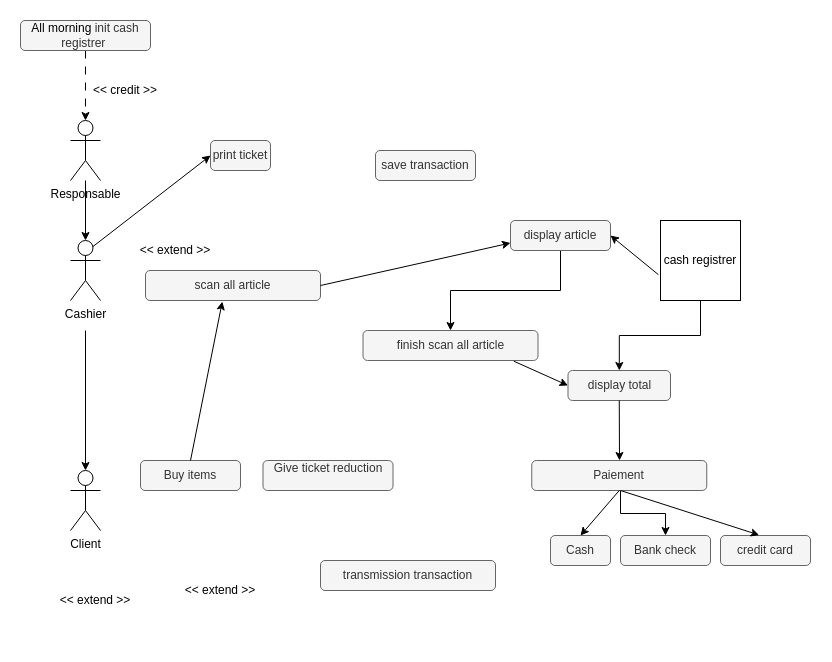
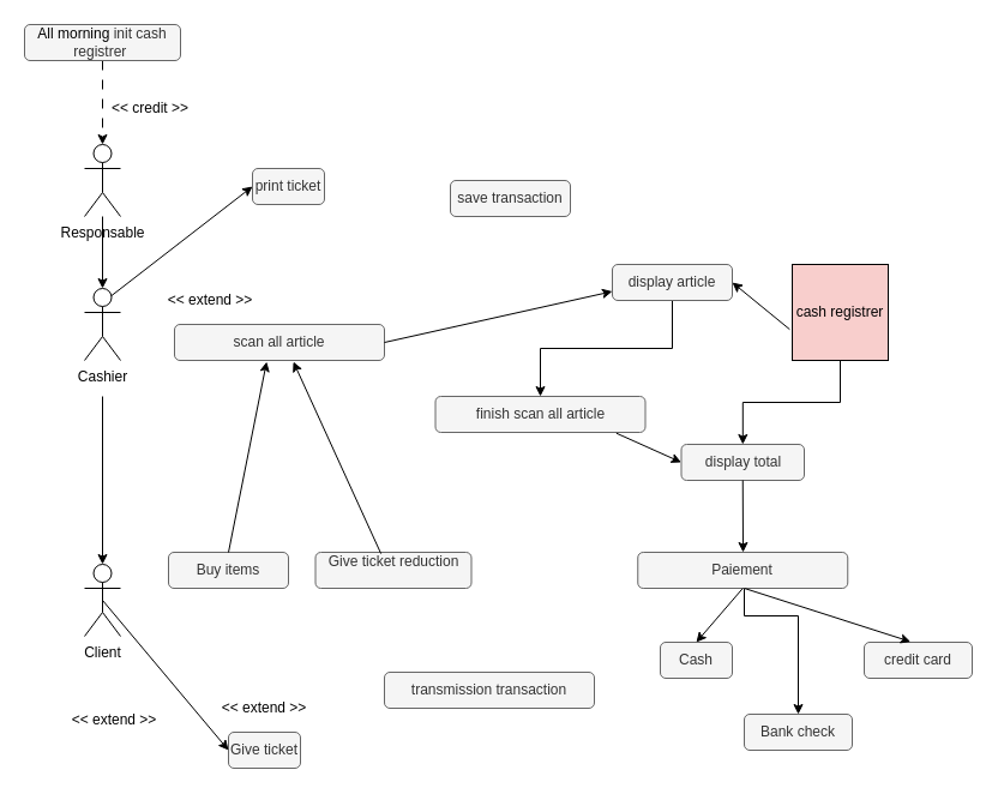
  <mxCell id="0" />
  <mxCell id="1" parent="0" />
  <mxCell id="2" value="Client" style="shape=umlActor;verticalLabelPosition=bottom;verticalAlign=top;html=1;outlineConnect=0;" vertex="1" parent="1"><mxGeometry x="70" y="470" width="30" height="60" as="geometry" /></mxCell>
  <mxCell id="3" value="Cashier" style="shape=umlActor;verticalLabelPosition=bottom;verticalAlign=top;html=1;outlineConnect=0;" vertex="1" parent="1"><mxGeometry x="70" y="240" width="30" height="60" as="geometry" /></mxCell>
  <mxCell id="4" value="" style="edgeStyle=orthogonalEdgeStyle;rounded=0;orthogonalLoop=1;jettySize=auto;html=1;" edge="1" parent="1" source="5" target="3"><mxGeometry relative="1" as="geometry" /></mxCell>
  <mxCell id="5" value="Responsable" style="shape=umlActor;verticalLabelPosition=bottom;verticalAlign=top;html=1;outlineConnect=0;" vertex="1" parent="1"><mxGeometry x="70" y="120" width="30" height="60" as="geometry" /></mxCell>
  <mxCell id="6" value="" style="edgeStyle=orthogonalEdgeStyle;rounded=0;orthogonalLoop=1;jettySize=auto;html=1;" edge="1" parent="1" source="7" target="11"><mxGeometry relative="1" as="geometry" /></mxCell>
- <mxCell id="7" value="cash registrer" style="whiteSpace=wrap;html=1;aspect=fixed;" vertex="1" parent="1"><mxGeometry x="660" y="220" width="80" height="80" as="geometry" /></mxCell>
+ <mxCell id="7" value="cash registrer" style="whiteSpace=wrap;html=1;aspect=fixed;fillColor=#f8cecc;" vertex="1" parent="1"><mxGeometry x="660" y="220" width="80" height="80" as="geometry" /></mxCell>
  <mxCell id="8" value="" style="edgeStyle=orthogonalEdgeStyle;rounded=0;orthogonalLoop=1;jettySize=auto;html=1;" edge="1" parent="1" source="9" target="32"><mxGeometry relative="1" as="geometry" /></mxCell>
  <mxCell id="9" value="display article" style="text;html=1;align=center;verticalAlign=middle;whiteSpace=wrap;rounded=1;fillColor=#f5f5f5;fontColor=#333333;strokeColor=#666666;" vertex="1" parent="1"><mxGeometry x="510" y="220" width="100" height="30" as="geometry" /></mxCell>
  <mxCell id="10" value="save transaction" style="text;html=1;align=center;verticalAlign=middle;whiteSpace=wrap;rounded=1;fillColor=#f5f5f5;fontColor=#333333;strokeColor=#666666;" vertex="1" parent="1"><mxGeometry x="375" y="150" width="100" height="30" as="geometry" /></mxCell>
  <mxCell id="11" value="display total" style="text;html=1;align=center;verticalAlign=middle;whiteSpace=wrap;rounded=1;fillColor=#f5f5f5;fontColor=#333333;strokeColor=#666666;" vertex="1" parent="1"><mxGeometry x="567.5" y="370" width="102.5" height="30" as="geometry" /></mxCell>
  <mxCell id="12" value="Cash" style="text;html=1;align=center;verticalAlign=middle;whiteSpace=wrap;rounded=1;fillColor=#f5f5f5;fontColor=#333333;strokeColor=#666666;" vertex="1" parent="1"><mxGeometry x="550" y="535" width="60" height="30" as="geometry" /></mxCell>
- <mxCell id="13" value="Bank check" style="text;html=1;align=center;verticalAlign=middle;whiteSpace=wrap;rounded=1;fillColor=#f5f5f5;fontColor=#333333;strokeColor=#666666;" vertex="1" parent="1"><mxGeometry x="620" y="535" width="90" height="30" as="geometry" /></mxCell>
+ <mxCell id="13" value="Bank check" style="text;html=1;align=center;verticalAlign=middle;whiteSpace=wrap;rounded=1;fillColor=#f5f5f5;fontColor=#333333;strokeColor=#666666;" vertex="1" parent="1"><mxGeometry x="620" y="595" width="90" height="30" as="geometry" /></mxCell>
  <mxCell id="14" value="credit card" style="text;html=1;align=center;verticalAlign=middle;whiteSpace=wrap;rounded=1;fillColor=#f5f5f5;fontColor=#333333;strokeColor=#666666;" vertex="1" parent="1"><mxGeometry x="720" y="535" width="90" height="30" as="geometry" /></mxCell>
  <mxCell id="15" value="print ticket" style="text;html=1;align=center;verticalAlign=middle;whiteSpace=wrap;rounded=1;fillColor=#f5f5f5;fontColor=#333333;strokeColor=#666666;" vertex="1" parent="1"><mxGeometry x="210" y="140" width="60" height="30" as="geometry" /></mxCell>
+ <mxCell id="16" value="Give ticket" style="text;html=1;align=center;verticalAlign=middle;whiteSpace=wrap;rounded=1;fillColor=#f5f5f5;fontColor=#333333;strokeColor=#666666;" vertex="1" parent="1"><mxGeometry x="190" y="610" width="60" height="30" as="geometry" /></mxCell>
  <mxCell id="17" value="transmission transaction" style="text;html=1;align=center;verticalAlign=middle;whiteSpace=wrap;rounded=1;fillColor=#f5f5f5;fontColor=#333333;strokeColor=#666666;" vertex="1" parent="1"><mxGeometry x="320" y="560" width="175" height="30" as="geometry" /></mxCell>
  <mxCell id="18" value="" style="edgeStyle=orthogonalEdgeStyle;rounded=0;orthogonalLoop=1;jettySize=auto;html=1;dashed=1;dashPattern=8 8;" edge="1" parent="1" source="19" target="5"><mxGeometry relative="1" as="geometry"><Array as="points"><mxPoint x="85" y="50" /><mxPoint x="85" y="50" /></Array></mxGeometry></mxCell>
  <mxCell id="19" value="&lt;span style=&quot;color: rgb(0, 0, 0);&quot;&gt;All morning&amp;nbsp;&lt;/span&gt;init cash registrer&amp;nbsp;" style="text;html=1;align=center;verticalAlign=middle;whiteSpace=wrap;rounded=1;fillColor=#f5f5f5;fontColor=#333333;strokeColor=#666666;" vertex="1" parent="1"><mxGeometry x="20" y="20" width="130" height="30" as="geometry" /></mxCell>
  <mxCell id="20" value="Buy items" style="text;html=1;align=center;verticalAlign=middle;whiteSpace=wrap;rounded=1;fillColor=#f5f5f5;fontColor=#333333;strokeColor=#666666;" vertex="1" parent="1"><mxGeometry x="140" y="460" width="100" height="30" as="geometry" /></mxCell>
  <mxCell id="21" value="&amp;lt;&amp;lt; extend &amp;gt;&amp;gt;" style="text;html=1;align=center;verticalAlign=middle;whiteSpace=wrap;rounded=0;" vertex="1" parent="1"><mxGeometry x="120" y="240" width="110" height="20" as="geometry" /></mxCell>
  <mxCell id="22" value="&amp;lt;&amp;lt; credit &amp;gt;&amp;gt;" style="text;html=1;align=center;verticalAlign=middle;whiteSpace=wrap;rounded=0;" vertex="1" parent="1"><mxGeometry x="70" y="80" width="110" height="20" as="geometry" /></mxCell>
  <mxCell id="23" value="Give ticket reduction&lt;div&gt;&lt;br&gt;&lt;/div&gt;" style="text;html=1;align=center;verticalAlign=middle;whiteSpace=wrap;rounded=1;fillColor=#f5f5f5;fontColor=#333333;strokeColor=#666666;" vertex="1" parent="1"><mxGeometry x="262.5" y="460" width="130" height="30" as="geometry" /></mxCell>
+ <mxCell id="24" value="" style="endArrow=classic;html=1;rounded=0;entryX=0;entryY=0.5;entryDx=0;entryDy=0;exitX=0.5;exitY=0.5;exitDx=0;exitDy=0;exitPerimeter=0;" edge="1" parent="1" source="2" target="16"><mxGeometry width="50" height="50" relative="1" as="geometry"><mxPoint x="100" y="450" as="sourcePoint" /><mxPoint x="360" y="360" as="targetPoint" /></mxGeometry></mxCell>
  <mxCell id="25" value="&amp;lt;&amp;lt; extend &amp;gt;&amp;gt;" style="text;html=1;align=center;verticalAlign=middle;whiteSpace=wrap;rounded=0;" vertex="1" parent="1"><mxGeometry x="40" y="590" width="110" height="20" as="geometry" /></mxCell>
  <mxCell id="26" value="&amp;lt;&amp;lt; extend &amp;gt;&amp;gt;" style="text;html=1;align=center;verticalAlign=middle;whiteSpace=wrap;rounded=0;" vertex="1" parent="1"><mxGeometry x="165" y="580" width="110" height="20" as="geometry" /></mxCell>
  <mxCell id="27" value="" style="endArrow=classic;html=1;rounded=0;exitX=0.75;exitY=0.1;exitDx=0;exitDy=0;exitPerimeter=0;entryX=0;entryY=0.5;entryDx=0;entryDy=0;" edge="1" parent="1" source="3" target="15"><mxGeometry width="50" height="50" relative="1" as="geometry"><mxPoint x="320" y="320" as="sourcePoint" /><mxPoint x="370" y="270" as="targetPoint" /></mxGeometry></mxCell>
  <mxCell id="28" value="" style="endArrow=classic;html=1;rounded=0;entryX=0.5;entryY=0;entryDx=0;entryDy=0;entryPerimeter=0;" edge="1" parent="1" target="2"><mxGeometry width="50" height="50" relative="1" as="geometry"><mxPoint x="85" y="330" as="sourcePoint" /><mxPoint x="370" y="270" as="targetPoint" /></mxGeometry></mxCell>
  <mxCell id="29" value="" style="edgeStyle=orthogonalEdgeStyle;rounded=0;orthogonalLoop=1;jettySize=auto;html=1;" edge="1" parent="1" source="30" target="13"><mxGeometry relative="1" as="geometry"><Array as="points"><mxPoint x="620" y="513" /><mxPoint x="665" y="513" /></Array></mxGeometry></mxCell>
  <mxCell id="30" value="Paiement" style="text;html=1;align=center;verticalAlign=middle;whiteSpace=wrap;rounded=1;fillColor=#f5f5f5;fontColor=#333333;strokeColor=#666666;" vertex="1" parent="1"><mxGeometry x="531.25" y="460" width="175" height="30" as="geometry" /></mxCell>
  <mxCell id="31" value="scan all article" style="text;html=1;align=center;verticalAlign=middle;whiteSpace=wrap;rounded=1;fillColor=#f5f5f5;fontColor=#333333;strokeColor=#666666;" vertex="1" parent="1"><mxGeometry x="145" y="270" width="175" height="30" as="geometry" /></mxCell>
  <mxCell id="32" value="finish scan all article" style="text;html=1;align=center;verticalAlign=middle;whiteSpace=wrap;rounded=1;fillColor=#f5f5f5;fontColor=#333333;strokeColor=#666666;" vertex="1" parent="1"><mxGeometry x="362.5" y="330" width="175" height="30" as="geometry" /></mxCell>
  <mxCell id="33" value="" style="endArrow=classic;html=1;rounded=0;exitX=0.5;exitY=0;exitDx=0;exitDy=0;entryX=0.439;entryY=1.036;entryDx=0;entryDy=0;entryPerimeter=0;" edge="1" parent="1" source="20" target="31"><mxGeometry width="50" height="50" relative="1" as="geometry"><mxPoint x="340" y="420" as="sourcePoint" /><mxPoint x="390" y="370" as="targetPoint" /></mxGeometry></mxCell>
+ <mxCell id="34" value="" style="endArrow=classic;html=1;rounded=0;exitX=0.42;exitY=0.036;exitDx=0;exitDy=0;exitPerimeter=0;entryX=0.566;entryY=1.036;entryDx=0;entryDy=0;entryPerimeter=0;" edge="1" parent="1" source="23" target="31"><mxGeometry width="50" height="50" relative="1" as="geometry"><mxPoint x="340" y="420" as="sourcePoint" /><mxPoint x="220" y="300" as="targetPoint" /></mxGeometry></mxCell>
  <mxCell id="35" value="" style="endArrow=classic;html=1;rounded=0;exitX=1;exitY=0.5;exitDx=0;exitDy=0;entryX=0;entryY=0.75;entryDx=0;entryDy=0;" edge="1" parent="1" source="31" target="9"><mxGeometry width="50" height="50" relative="1" as="geometry"><mxPoint x="340" y="420" as="sourcePoint" /><mxPoint x="390" y="370" as="targetPoint" /></mxGeometry></mxCell>
  <mxCell id="36" value="" style="endArrow=classic;html=1;rounded=0;exitX=-0.026;exitY=0.677;exitDx=0;exitDy=0;exitPerimeter=0;entryX=1;entryY=0.5;entryDx=0;entryDy=0;" edge="1" parent="1" source="7" target="9"><mxGeometry width="50" height="50" relative="1" as="geometry"><mxPoint x="340" y="420" as="sourcePoint" /><mxPoint x="390" y="370" as="targetPoint" /></mxGeometry></mxCell>
  <mxCell id="37" value="" style="endArrow=classic;html=1;rounded=0;exitX=0.862;exitY=1.023;exitDx=0;exitDy=0;exitPerimeter=0;entryX=0;entryY=0.5;entryDx=0;entryDy=0;" edge="1" parent="1" source="32" target="11"><mxGeometry width="50" height="50" relative="1" as="geometry"><mxPoint x="350" y="490" as="sourcePoint" /><mxPoint x="400" y="440" as="targetPoint" /></mxGeometry></mxCell>
  <mxCell id="38" value="" style="endArrow=classic;html=1;rounded=0;exitX=0.5;exitY=1;exitDx=0;exitDy=0;" edge="1" parent="1" source="11"><mxGeometry width="50" height="50" relative="1" as="geometry"><mxPoint x="350" y="490" as="sourcePoint" /><mxPoint x="619" y="460" as="targetPoint" /></mxGeometry></mxCell>
  <mxCell id="39" value="" style="endArrow=classic;html=1;rounded=0;exitX=0.5;exitY=1;exitDx=0;exitDy=0;entryX=0.5;entryY=0;entryDx=0;entryDy=0;" edge="1" parent="1" source="30" target="12"><mxGeometry width="50" height="50" relative="1" as="geometry"><mxPoint x="490" y="550" as="sourcePoint" /><mxPoint x="540" y="500" as="targetPoint" /></mxGeometry></mxCell>
  <mxCell id="40" value="" style="endArrow=classic;html=1;rounded=0;entryX=0.43;entryY=-0.015;entryDx=0;entryDy=0;entryPerimeter=0;" edge="1" parent="1" target="14"><mxGeometry width="50" height="50" relative="1" as="geometry"><mxPoint x="620" y="490" as="sourcePoint" /><mxPoint x="400" y="440" as="targetPoint" /></mxGeometry></mxCell>
